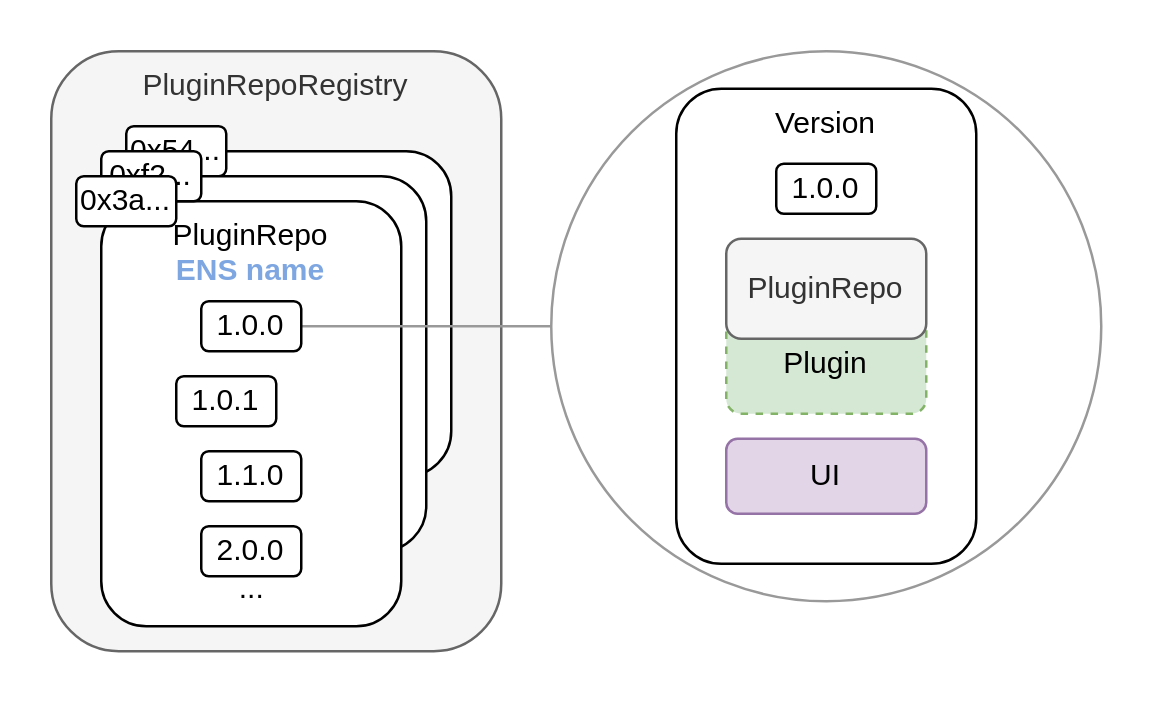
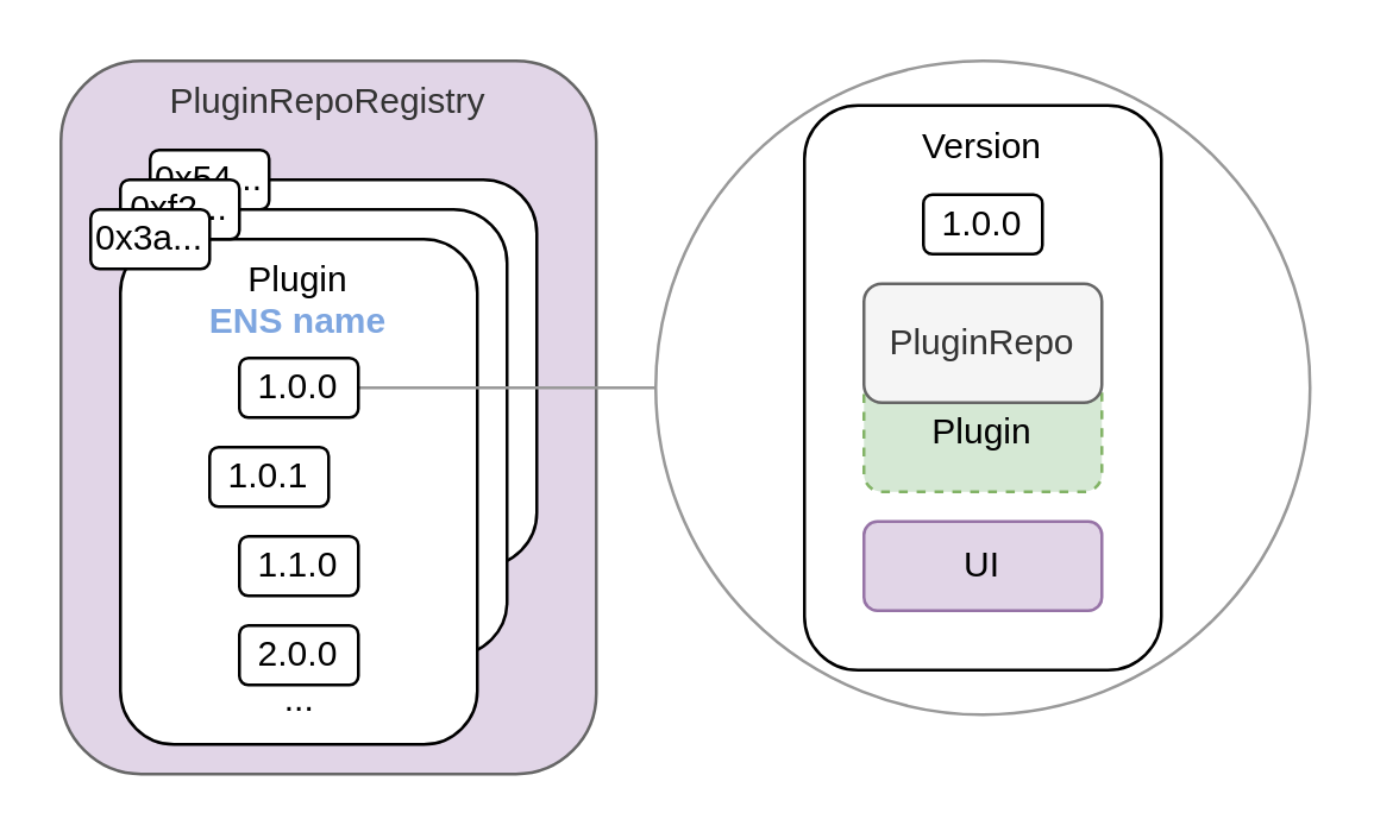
  <mxCell id="0" />
  <mxCell id="1" parent="0" />
  <mxCell id="2" value="" style="ellipse;whiteSpace=wrap;html=1;aspect=fixed;labelBorderColor=default;fontColor=#7EA6E0;strokeColor=#999999;" parent="1" vertex="1"><mxGeometry x="220" y="20" width="220" height="220" as="geometry" /></mxCell>
  <mxCell id="3" value="Version" style="rounded=1;whiteSpace=wrap;html=1;verticalAlign=top;strokeColor=#000000;align=center;" parent="1" vertex="1"><mxGeometry x="270" y="35" width="120" height="190" as="geometry" /></mxCell>
- <mxCell id="4" value="PluginRepoRegistry" style="rounded=1;whiteSpace=wrap;html=1;fillColor=#f5f5f5;strokeColor=#666666;fontColor=#333333;verticalAlign=top;" parent="1" vertex="1"><mxGeometry x="20" y="20" width="180" height="240" as="geometry" /></mxCell>
+ <mxCell id="4" value="PluginRepoRegistry" style="rounded=1;whiteSpace=wrap;html=1;fillColor=#e1d5e7;strokeColor=#666666;fontColor=#333333;verticalAlign=top;" parent="1" vertex="1"><mxGeometry x="20" y="20" width="180" height="240" as="geometry" /></mxCell>
  <mxCell id="5" value="" style="rounded=1;whiteSpace=wrap;html=1;" parent="1" vertex="1"><mxGeometry x="60" y="60" width="120" height="130" as="geometry" /></mxCell>
  <mxCell id="6" value="0x54..." style="rounded=1;whiteSpace=wrap;html=1;verticalAlign=middle;strokeColor=#000000;" parent="1" vertex="1"><mxGeometry x="50" y="50" width="40" height="20" as="geometry" /></mxCell>
  <mxCell id="7" value="" style="rounded=1;whiteSpace=wrap;html=1;" parent="1" vertex="1"><mxGeometry x="50" y="70" width="120" height="150" as="geometry" /></mxCell>
- <mxCell id="8" value="PluginRepo&lt;br&gt;&lt;font color=&quot;#7ea6e0&quot;&gt;&lt;b&gt;ENS name&lt;/b&gt;&lt;/font&gt;" style="rounded=1;whiteSpace=wrap;html=1;verticalAlign=top;strokeColor=#000000;align=center;" parent="1" vertex="1"><mxGeometry x="40" y="80" width="120" height="170" as="geometry" /></mxCell>
+ <mxCell id="8" value="Plugin&lt;br&gt;&lt;font color=&quot;#7ea6e0&quot;&gt;&lt;b&gt;ENS name&lt;/b&gt;&lt;/font&gt;" style="rounded=1;whiteSpace=wrap;html=1;verticalAlign=top;strokeColor=#000000;align=center;" parent="1" vertex="1"><mxGeometry x="40" y="80" width="120" height="170" as="geometry" /></mxCell>
  <mxCell id="9" style="rounded=0;orthogonalLoop=1;jettySize=auto;html=1;exitX=1;exitY=0.5;exitDx=0;exitDy=0;fontColor=#7EA6E0;startArrow=none;startFill=0;endArrow=none;endFill=0;strokeColor=#999999;" parent="1" source="14" target="2" edge="1"><mxGeometry relative="1" as="geometry" /></mxCell>
  <mxCell id="10" value="1.0.1" style="rounded=1;whiteSpace=wrap;html=1;verticalAlign=middle;strokeColor=#000000;" parent="1" vertex="1"><mxGeometry x="70" y="150" width="40" height="20" as="geometry" /></mxCell>
  <mxCell id="11" value="1.1.0" style="rounded=1;whiteSpace=wrap;html=1;verticalAlign=middle;strokeColor=#000000;" parent="1" vertex="1"><mxGeometry x="80" y="180" width="40" height="20" as="geometry" /></mxCell>
  <mxCell id="12" value="2.0.0" style="rounded=1;whiteSpace=wrap;html=1;verticalAlign=middle;strokeColor=#000000;" parent="1" vertex="1"><mxGeometry x="80" y="210" width="40" height="20" as="geometry" /></mxCell>
  <mxCell id="13" value="..." style="text;html=1;align=center;verticalAlign=middle;resizable=0;points=[];autosize=1;strokeColor=none;fillColor=none;" parent="1" vertex="1"><mxGeometry x="85" y="220" width="30" height="30" as="geometry" /></mxCell>
  <mxCell id="14" value="1.0.0" style="rounded=1;whiteSpace=wrap;html=1;verticalAlign=middle;strokeColor=#000000;" parent="1" vertex="1"><mxGeometry x="80" y="120" width="40" height="20" as="geometry" /></mxCell>
  <mxCell id="15" value="0xf2..." style="rounded=1;whiteSpace=wrap;html=1;verticalAlign=middle;strokeColor=#000000;" parent="1" vertex="1"><mxGeometry x="40" y="60" width="40" height="20" as="geometry" /></mxCell>
  <mxCell id="16" value="0x3a..." style="rounded=1;whiteSpace=wrap;html=1;verticalAlign=middle;strokeColor=#000000;" parent="1" vertex="1"><mxGeometry x="30" y="70" width="40" height="20" as="geometry" /></mxCell>
  <mxCell id="17" value="Plugin" style="rounded=1;whiteSpace=wrap;html=1;fillColor=#d5e8d4;strokeColor=#82b366;glass=0;sketch=0;shadow=0;dashed=1;" parent="1" vertex="1"><mxGeometry x="290" y="125" width="80" height="40" as="geometry" /></mxCell>
  <mxCell id="18" value="PluginRepo" style="rounded=1;whiteSpace=wrap;html=1;fillColor=#f5f5f5;strokeColor=#666666;fontColor=#333333;" parent="1" vertex="1"><mxGeometry x="290" y="95" width="80" height="40" as="geometry" /></mxCell>
  <mxCell id="19" value="1.0.0" style="rounded=1;whiteSpace=wrap;html=1;verticalAlign=middle;" parent="1" vertex="1"><mxGeometry x="310" y="65" width="40" height="20" as="geometry" /></mxCell>
  <mxCell id="20" value="UI" style="rounded=1;whiteSpace=wrap;html=1;fillColor=#e1d5e7;strokeColor=#9673a6;" parent="1" vertex="1"><mxGeometry x="290" y="175" width="80" height="30" as="geometry" /></mxCell>
